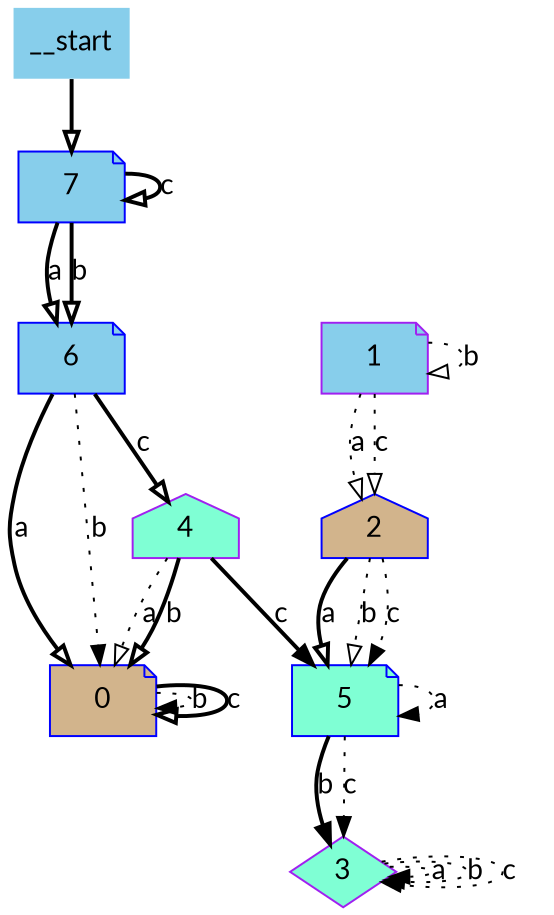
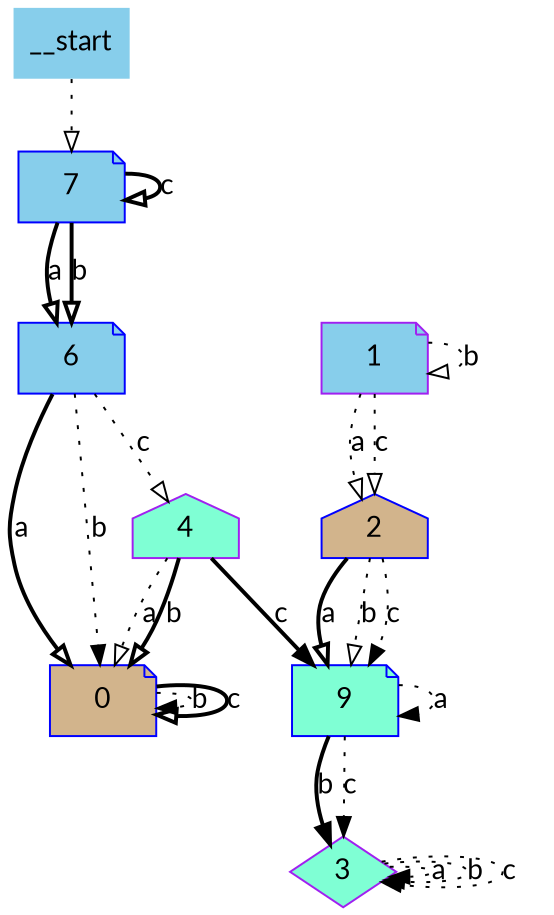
  digraph {
    fontname=Lato
    node [color=blue fillcolor=skyblue fontname=Lato shape=note style=filled]
    edge [arrowhead=onormal fontname=Lato style=dotted]
    __start [shape=none]
    n2 [label=7]
    n3 [label=6]
    n4 [fillcolor=tan label=0]
    n5 [color=purple fillcolor=aquamarine label=4 shape=house]
    n6 [color=purple label=1]
    n7 [fillcolor=tan label=2 shape=house]
-   n8 [fillcolor=aquamarine label=5]
+   n8 [fillcolor=aquamarine label=9]
    n9 [color=purple fillcolor=aquamarine label=3 shape=diamond]
-   __start -> n2 [style=bold]
+   __start -> n2
    n2 -> n2 [label=c style=bold]
    n2 -> n3 [label=a style=bold]
    n2 -> n3 [label=b style=bold]
    n3 -> n4 [label=a style=bold]
    n3 -> n4 [arrowhead=normal label=b]
-   n3 -> n5 [label=c style=bold]
+   n3 -> n5 [label=c]
    n4 -> n4 [arrowhead=normal label=b]
    n4 -> n4 [label=c style=bold]
    n5 -> n4 [label=a]
    n5 -> n4 [label=b style=bold]
    n5 -> n8 [arrowhead=normal label=c style=bold]
    n6 -> n6 [label=b]
    n6 -> n7 [label=a]
    n6 -> n7 [label=c]
    n7 -> n8 [label=a style=bold]
    n7 -> n8 [label=b]
    n7 -> n8 [arrowhead=normal label=c]
    n8 -> n8 [arrowhead=normal label=a]
    n8 -> n9 [arrowhead=normal label=b style=bold]
    n8 -> n9 [arrowhead=normal label=c]
    n9 -> n9 [arrowhead=normal label=a]
    n9 -> n9 [arrowhead=normal label=b]
    n9 -> n9 [arrowhead=normal label=c]
  }
